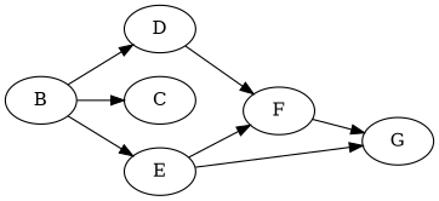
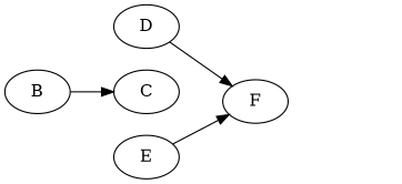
  digraph {
    rankdir=LR
    B
    D
    C
    E
    F
-   G
-   B -> D
    B -> C
-   B -> E
    D -> F
    E -> F
-   E -> G
-   F -> G
  }
